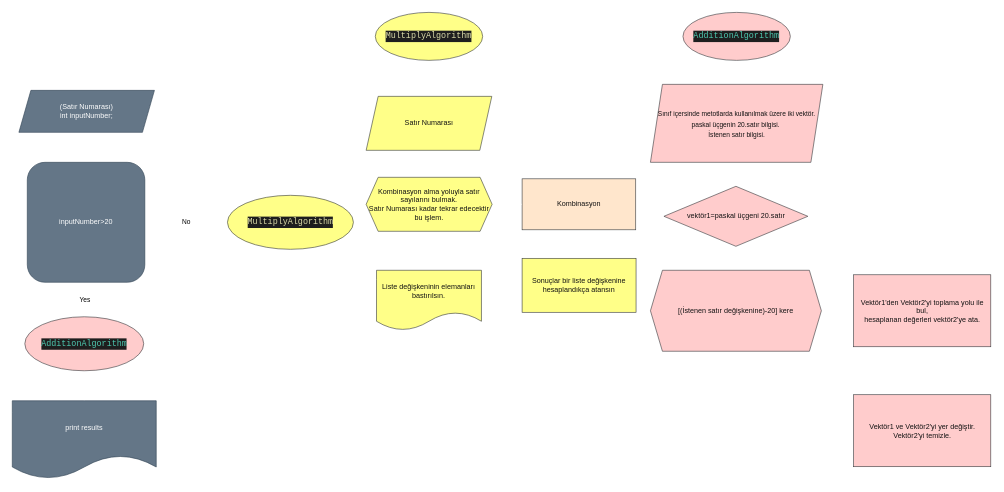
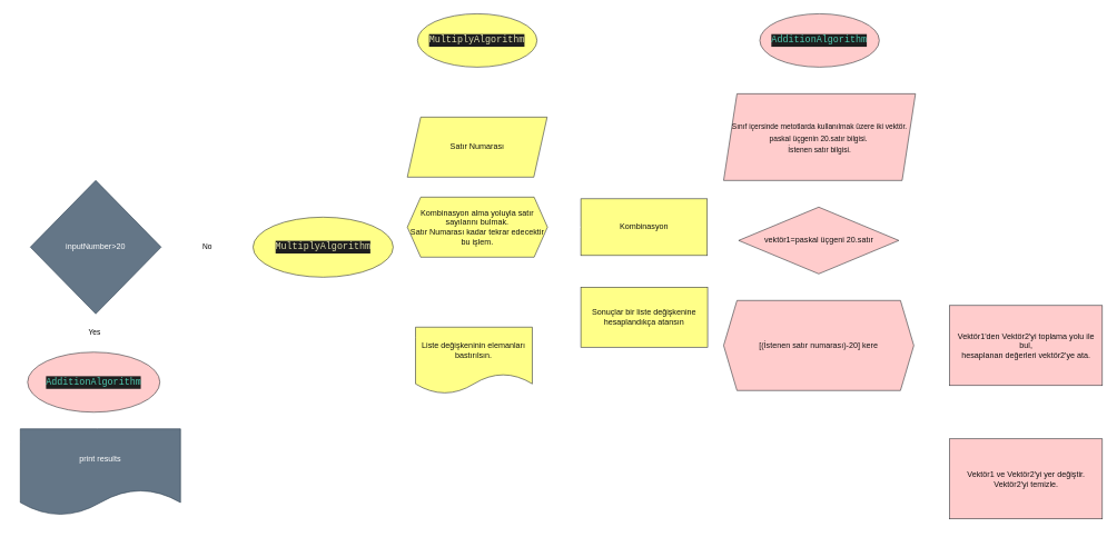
  <mxCell id="0" />
  <mxCell id="1" parent="0" />
  <mxCell id="2" value="" style="edgeStyle=none;html=1;fontSize=11;fontColor=#121212;strokeColor=#FFFFFF;" edge="1" parent="1" source="3" target="5"><mxGeometry relative="1" as="geometry" /></mxCell>
  <mxCell id="3" value="&lt;div style=&quot;color: rgb(212 , 212 , 212) ; background-color: rgb(30 , 30 , 30) ; font-family: &amp;#34;consolas&amp;#34; , &amp;#34;courier new&amp;#34; , monospace ; font-size: 14px ; line-height: 19px&quot;&gt;&lt;span style=&quot;color: #dcdcaa&quot;&gt;MultiplyAlgorithm&lt;/span&gt;&lt;/div&gt;" style="ellipse;whiteSpace=wrap;html=1;fillColor=#ffff88;strokeColor=#36393d;" vertex="1" parent="1"><mxGeometry x="625.25" width="179" height="80" as="geometry" y="20" /></mxCell>
  <mxCell id="4" value="" style="edgeStyle=none;html=1;fontSize=12;fontColor=#121212;strokeColor=#FFFFFF;strokeWidth=2;" edge="1" parent="1" source="5" target="10"><mxGeometry relative="1" as="geometry" /></mxCell>
- <mxCell id="5" value="&lt;font color=&quot;#121212&quot;&gt;Satır Numarası&lt;/font&gt;" style="shape=parallelogram;perimeter=parallelogramPerimeter;whiteSpace=wrap;html=1;fixedSize=1;fillColor=#ffff88;strokeColor=#36393d;" vertex="1" parent="1"><mxGeometry x="610" y="160" width="209.5" height="90" as="geometry" /></mxCell>
+ <mxCell id="5" value="&lt;font color=&quot;#121212&quot;&gt;Satır Numarası&lt;/font&gt;" style="shape=parallelogram;perimeter=parallelogramPerimeter;whiteSpace=wrap;html=1;fixedSize=1;fillColor=#ffff88;strokeColor=#36393d;" vertex="1" parent="1"><mxGeometry x="610" y="175" width="209.5" height="90" as="geometry" /></mxCell>
  <mxCell id="6" value="" style="edgeStyle=none;html=1;fontColor=#121212;strokeColor=#FFFFFF;" edge="1" parent="1" source="7" target="11"><mxGeometry relative="1" as="geometry" /></mxCell>
- <mxCell id="7" value="&lt;font color=&quot;#121212&quot;&gt;Kombinasyon&lt;/font&gt;" style="whiteSpace=wrap;html=1;fillColor=#ffe6cc;strokeColor=#36393d;" vertex="1" parent="1"><mxGeometry x="870" y="297.5" width="189.5" height="85" as="geometry" /></mxCell>
+ <mxCell id="7" value="&lt;font color=&quot;#121212&quot;&gt;Kombinasyon&lt;/font&gt;" style="whiteSpace=wrap;html=1;fillColor=#ffff88;strokeColor=#36393d;" vertex="1" parent="1"><mxGeometry x="870" y="297.5" width="189.5" height="85" as="geometry" /></mxCell>
  <mxCell id="8" value="" style="edgeStyle=none;html=1;strokeColor=#FFFFFF;" edge="1" parent="1" source="10" target="7"><mxGeometry relative="1" as="geometry" /></mxCell>
  <mxCell id="9" value="" style="edgeStyle=none;html=1;fontColor=#121212;strokeColor=#FFFFFF;" edge="1" parent="1" source="10" target="12"><mxGeometry relative="1" as="geometry" /></mxCell>
  <mxCell id="10" value="&lt;span style=&quot;color: rgb(18 , 18 , 18)&quot;&gt;Kombinasyon alma yoluyla satır sayılarını bulmak.&lt;br&gt;Satır Numarası kadar tekrar edecektir bu işlem.&lt;br&gt;&lt;/span&gt;" style="shape=hexagon;perimeter=hexagonPerimeter2;whiteSpace=wrap;html=1;fixedSize=1;fillColor=#ffff88;strokeColor=#36393d;" vertex="1" parent="1"><mxGeometry x="610" y="295" width="210" height="90" as="geometry" /></mxCell>
  <mxCell id="11" value="&lt;font color=&quot;#121212&quot;&gt;Sonuçlar bir liste değişkenine hesaplandıkça atansın&lt;/font&gt;" style="whiteSpace=wrap;html=1;fillColor=#ffff88;strokeColor=#36393d;" vertex="1" parent="1"><mxGeometry x="870" y="430" width="190" height="90" as="geometry" /></mxCell>
- <mxCell id="12" value="&lt;font color=&quot;#121212&quot;&gt;Liste değişkeninin elemanları bastırılsın.&lt;/font&gt;" style="shape=document;whiteSpace=wrap;html=1;boundedLbl=1;fillColor=#ffff88;strokeColor=#36393d;" vertex="1" parent="1"><mxGeometry x="627.25" y="450" width="175" height="100" as="geometry" /></mxCell>
+ <mxCell id="12" value="&lt;font color=&quot;#121212&quot;&gt;Liste değişkeninin elemanları bastırılsın.&lt;/font&gt;" style="shape=document;whiteSpace=wrap;html=1;boundedLbl=1;fillColor=#ffff88;strokeColor=#36393d;" vertex="1" parent="1"><mxGeometry x="622.25" y="490" width="175" height="100" as="geometry" /></mxCell>
  <mxCell id="13" value="" style="edgeStyle=none;html=1;fontColor=#121212;strokeColor=#FFFFFF;" edge="1" parent="1" source="14" target="16"><mxGeometry relative="1" as="geometry" /></mxCell>
  <mxCell id="14" value="&lt;div style=&quot;color: rgb(212 , 212 , 212) ; background-color: rgb(30 , 30 , 30) ; font-family: &amp;#34;consolas&amp;#34; , &amp;#34;courier new&amp;#34; , monospace ; font-size: 14px ; line-height: 19px&quot;&gt;&lt;span style=&quot;color: rgb(78 , 201 , 176) ; font-family: &amp;#34;consolas&amp;#34; , &amp;#34;courier new&amp;#34; , monospace&quot;&gt;AdditionAlgorithm&lt;/span&gt;&lt;br&gt;&lt;/div&gt;" style="ellipse;whiteSpace=wrap;html=1;fillColor=#ffcccc;strokeColor=#36393d;" vertex="1" parent="1"><mxGeometry x="1138.25" width="179" height="80" as="geometry" y="20" /></mxCell>
  <mxCell id="15" value="" style="edgeStyle=none;html=1;fontSize=11;fontColor=#121212;strokeColor=#FFFFFF;" edge="1" parent="1" source="16" target="19"><mxGeometry relative="1" as="geometry" /></mxCell>
  <mxCell id="16" value="&lt;div&gt;&lt;span style=&quot;color: rgb(18 , 18 , 18)&quot;&gt;&lt;font style=&quot;font-size: 11px ; line-height: 1.7&quot;&gt;Sınıf içersinde metotlarda kullanılmak üzere iki vektör. paskal üçgenin 20.satır bilgisi.&amp;nbsp;&lt;/font&gt;&lt;/span&gt;&lt;/div&gt;&lt;div&gt;&lt;font color=&quot;#121212&quot;&gt;&lt;span style=&quot;font-size: 11px&quot;&gt;İstenen satır bilgisi.&lt;/span&gt;&lt;/font&gt;&lt;/div&gt;" style="shape=parallelogram;perimeter=parallelogramPerimeter;whiteSpace=wrap;html=1;fixedSize=1;fillColor=#ffcccc;strokeColor=#36393d;align=center;" vertex="1" parent="1"><mxGeometry x="1084" y="140" width="287.5" height="130" as="geometry" /></mxCell>
  <mxCell id="17" value="" style="edgeStyle=none;html=1;fontSize=11;fontColor=#121212;strokeColor=#FFFFFF;" edge="1" parent="1" source="18" target="21"><mxGeometry relative="1" as="geometry" /></mxCell>
- <mxCell id="18" value="&lt;font color=&quot;#121212&quot;&gt;[(İstenen satır değişkenine)-20] kere&lt;/font&gt;" style="shape=hexagon;perimeter=hexagonPerimeter2;whiteSpace=wrap;html=1;fixedSize=1;fillColor=#ffcccc;strokeColor=#36393d;" vertex="1" parent="1"><mxGeometry x="1084" y="450" width="285" height="135" as="geometry" /></mxCell>
+ <mxCell id="18" value="&lt;font color=&quot;#121212&quot;&gt;[(İstenen satır numarası)-20] kere&lt;/font&gt;" style="shape=hexagon;perimeter=hexagonPerimeter2;whiteSpace=wrap;html=1;fixedSize=1;fillColor=#ffcccc;strokeColor=#36393d;" vertex="1" parent="1"><mxGeometry x="1084" y="450" width="285" height="135" as="geometry" /></mxCell>
  <mxCell id="19" value="&lt;font color=&quot;#121212&quot;&gt;vektör1=paskal üçgeni 20.satır&lt;/font&gt;" style="rhombus;whiteSpace=wrap;html=1;fillColor=#ffcccc;strokeColor=#36393d;" vertex="1" parent="1"><mxGeometry x="1106.5" y="310" width="240" height="100" as="geometry" /></mxCell>
  <mxCell id="20" value="" style="edgeStyle=none;html=1;fontSize=11;fontColor=#121212;strokeColor=#FFFFFF;" edge="1" parent="1" source="21" target="22"><mxGeometry relative="1" as="geometry" /></mxCell>
  <mxCell id="21" value="&lt;font color=&quot;#121212&quot;&gt;Vektör1'den Vektör2'yi toplama yolu ile bul,&lt;br&gt;hesaplanan değerleri vektör2'ye ata.&lt;br&gt;&lt;/font&gt;" style="whiteSpace=wrap;html=1;fillColor=#ffcccc;strokeColor=#36393d;" vertex="1" parent="1"><mxGeometry x="1422.75" y="457.5" width="228.75" height="120" as="geometry" /></mxCell>
  <mxCell id="22" value="&lt;font color=&quot;#121212&quot;&gt;Vektör1 ve Vektör2'yi yer değiştir.&lt;br&gt;Vektör2'yi temizle.&lt;br&gt;&lt;/font&gt;" style="whiteSpace=wrap;html=1;fillColor=#ffcccc;strokeColor=#36393d;" vertex="1" parent="1"><mxGeometry x="1422.75" y="657.5" width="228.75" height="120" as="geometry" /></mxCell>
- <mxCell id="23" value="" style="edgeStyle=none;html=1;strokeColor=#FFFFFF;" edge="1" parent="1" source="24" target="27"><mxGeometry relative="1" as="geometry" /></mxCell>
- <mxCell id="24" value="(Satır Numarası)&lt;br&gt;int inputNumber;" style="shape=parallelogram;perimeter=parallelogramPerimeter;whiteSpace=wrap;html=1;fixedSize=1;fillColor=#647687;fontColor=#ffffff;strokeColor=#314354;" vertex="1" parent="1"><mxGeometry x="31" y="150" width="226" height="70" as="geometry" /></mxCell>
  <mxCell id="25" value="Yes" style="edgeStyle=none;html=1;strokeColor=#FFFFFF;entryX=0.5;entryY=0;entryDx=0;entryDy=0;" edge="1" parent="1" source="27" target="32"><mxGeometry relative="1" as="geometry"><mxPoint x="118.75" y="510" as="targetPoint" /></mxGeometry></mxCell>
  <mxCell id="26" value="No" style="edgeStyle=none;html=1;strokeColor=#FFFFFF;entryX=0;entryY=0.5;entryDx=0;entryDy=0;" edge="1" parent="1" source="27" target="30"><mxGeometry relative="1" as="geometry"><mxPoint x="358.75" y="420" as="targetPoint" /></mxGeometry></mxCell>
- <mxCell id="27" value="inputNumber&amp;gt;20" style="whiteSpace=wrap;html=1;fillColor=#647687;fontColor=#ffffff;strokeColor=#314354;rounded=1;" vertex="1" parent="1"><mxGeometry x="45" y="270" width="196" height="200" as="geometry" /></mxCell>
+ <mxCell id="27" value="inputNumber&amp;gt;20" style="rhombus;whiteSpace=wrap;html=1;fillColor=#647687;fontColor=#ffffff;strokeColor=#314354;" vertex="1" parent="1"><mxGeometry x="45" y="270" width="196" height="200" as="geometry" /></mxCell>
  <mxCell id="28" value="" style="edgeStyle=none;html=1;strokeWidth=1;strokeColor=#FFFFFF;exitX=0.5;exitY=1;exitDx=0;exitDy=0;" edge="1" parent="1" source="30" target="29"><mxGeometry x="-0.38" y="-3" relative="1" as="geometry"><mxPoint x="484" y="770" as="targetPoint" /><Array as="points"><mxPoint x="483.75" y="732" /></Array><mxPoint as="offset" /><mxPoint x="484.438" y="420" as="sourcePoint" /></mxGeometry></mxCell>
- <mxCell id="29" value="print results" style="shape=document;whiteSpace=wrap;html=1;boundedLbl=1;fillColor=#647687;fontColor=#ffffff;strokeColor=#314354;" vertex="1" parent="1"><mxGeometry x="20" y="667.5" width="240" height="130" as="geometry" /></mxCell>
+ <mxCell id="29" value="print results" style="shape=document;whiteSpace=wrap;html=1;boundedLbl=1;fillColor=#647687;fontColor=#ffffff;strokeColor=#314354;" vertex="1" parent="1"><mxGeometry x="30" y="642.5" width="240" height="130" as="geometry" /></mxCell>
  <mxCell id="30" value="&lt;div style=&quot;color: rgb(212 , 212 , 212) ; background-color: rgb(30 , 30 , 30) ; font-family: &amp;#34;consolas&amp;#34; , &amp;#34;courier new&amp;#34; , monospace ; font-size: 14px ; line-height: 19px&quot;&gt;&lt;span style=&quot;color: #dcdcaa&quot;&gt;MultiplyAlgorithm&lt;/span&gt;&lt;/div&gt;" style="ellipse;whiteSpace=wrap;html=1;fillColor=#ffff88;strokeColor=#36393d;" vertex="1" parent="1"><mxGeometry x="378.75" y="325" width="210" height="90" as="geometry" /></mxCell>
  <mxCell id="31" value="" style="edgeStyle=none;html=1;fontSize=11;fontColor=#121212;strokeColor=#FFFFFF;" edge="1" parent="1" source="32" target="29"><mxGeometry relative="1" as="geometry" /></mxCell>
  <mxCell id="32" value="&lt;div style=&quot;color: rgb(212 , 212 , 212) ; background-color: rgb(30 , 30 , 30) ; font-family: &amp;#34;consolas&amp;#34; , &amp;#34;courier new&amp;#34; , monospace ; font-size: 14px ; line-height: 19px&quot;&gt;&lt;span style=&quot;color: rgb(78 , 201 , 176) ; font-family: &amp;#34;consolas&amp;#34; , &amp;#34;courier new&amp;#34; , monospace&quot;&gt;AdditionAlgorithm&lt;/span&gt;&lt;br&gt;&lt;/div&gt;" style="ellipse;whiteSpace=wrap;html=1;fillColor=#ffcccc;strokeColor=#36393d;" vertex="1" parent="1"><mxGeometry x="40.88" y="527.5" width="198.25" height="90" as="geometry" /></mxCell>
